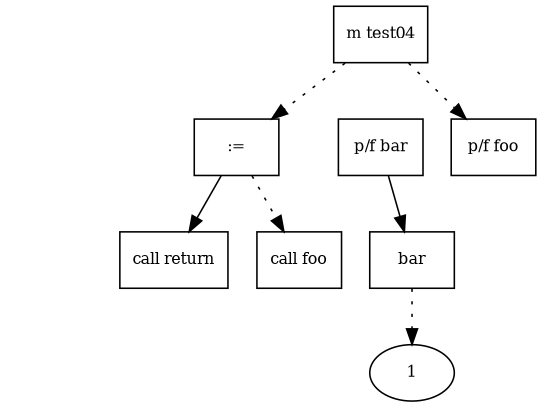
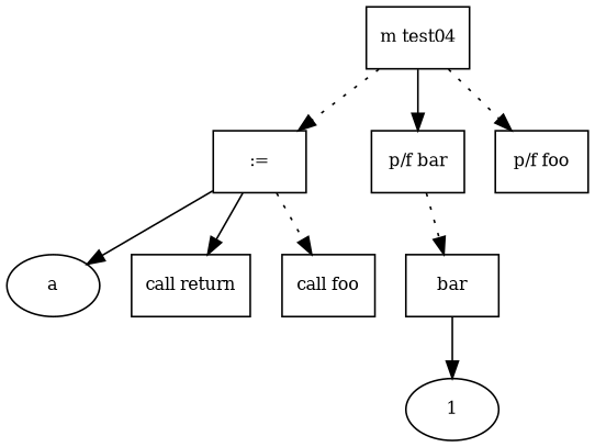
  digraph {
    fontname="DejaVu Serif"
    fontsize=10
    node [fontname="DejaVu Serif" fontsize=10 shape=box]
    edge [fontname="DejaVu Serif" fontsize=10]
    n1 [label="m test04"]
    n2 [label=":="]
    n3 [label="p/f bar"]
    n4 [label="p/f foo"]
+   n5 [label=a shape=ellipse]
    n6 [label="call return"]
    n7 [label="call foo"]
    n8 [label=bar]
    n9 [label=1 shape=ellipse]
    n1 -> n2 [style=dotted]
+   n1 -> n3
    n1 -> n4 [style=dotted]
+   n2 -> n5
    n2 -> n6
    n2 -> n7 [style=dotted]
-   n3 -> n8 [style=solid]
-   n8 -> n9 [style=dotted]
+   n3 -> n8 [style=dotted]
+   n8 -> n9
  }
